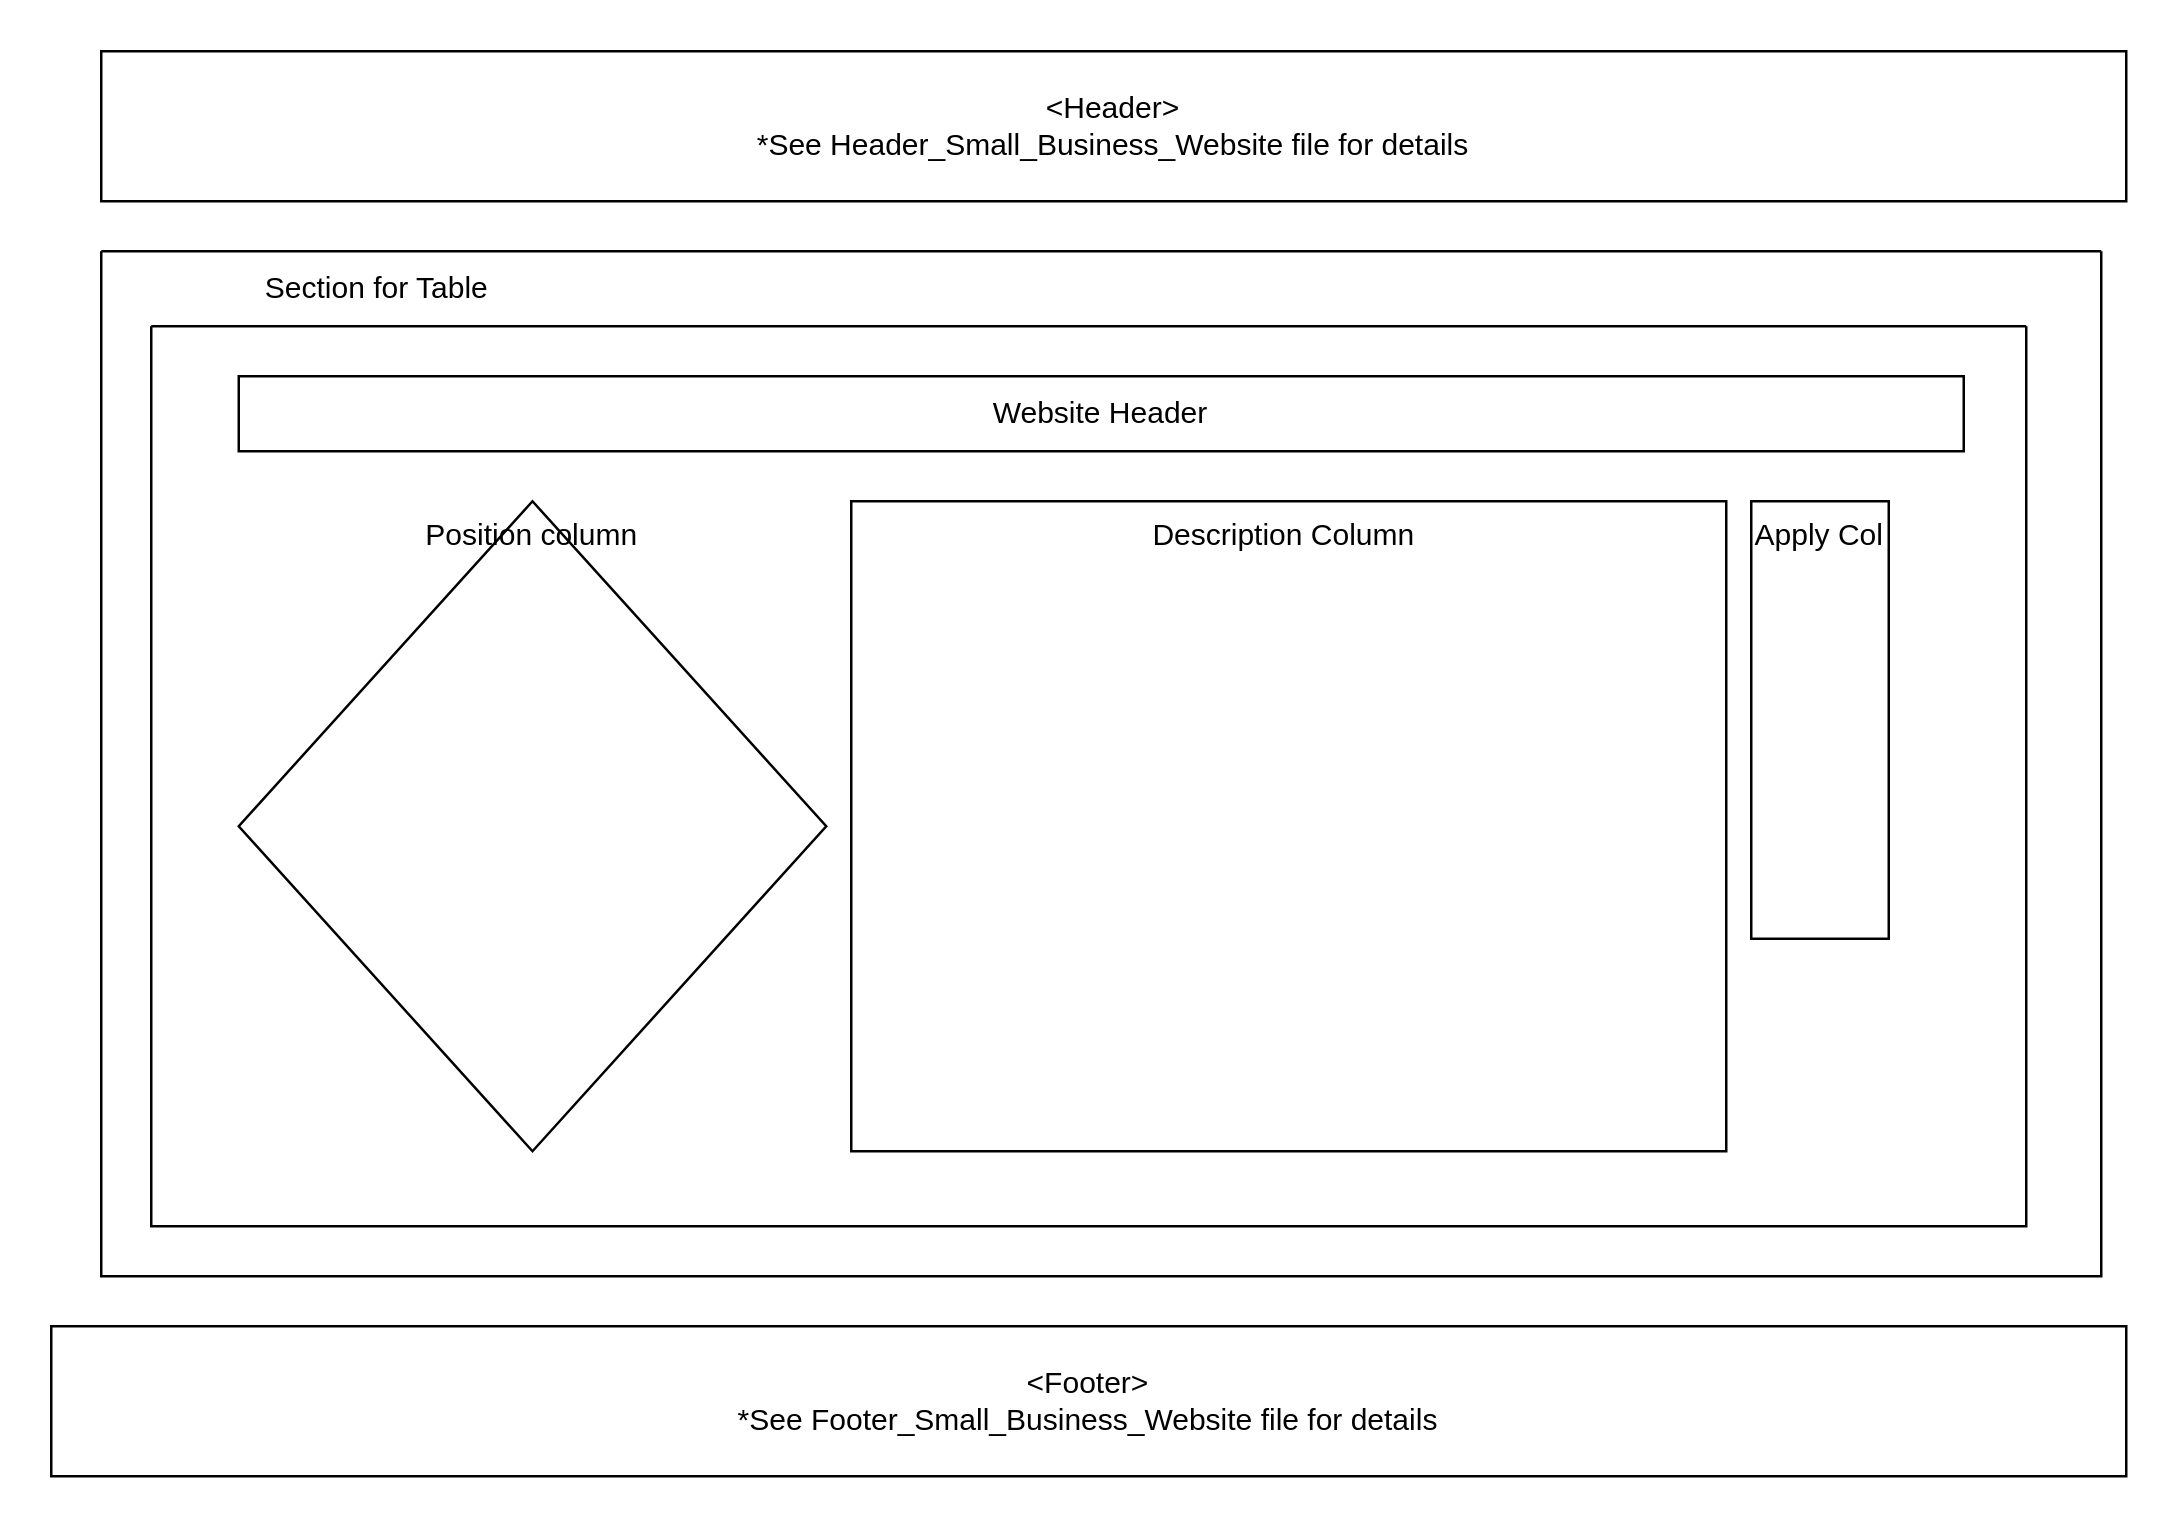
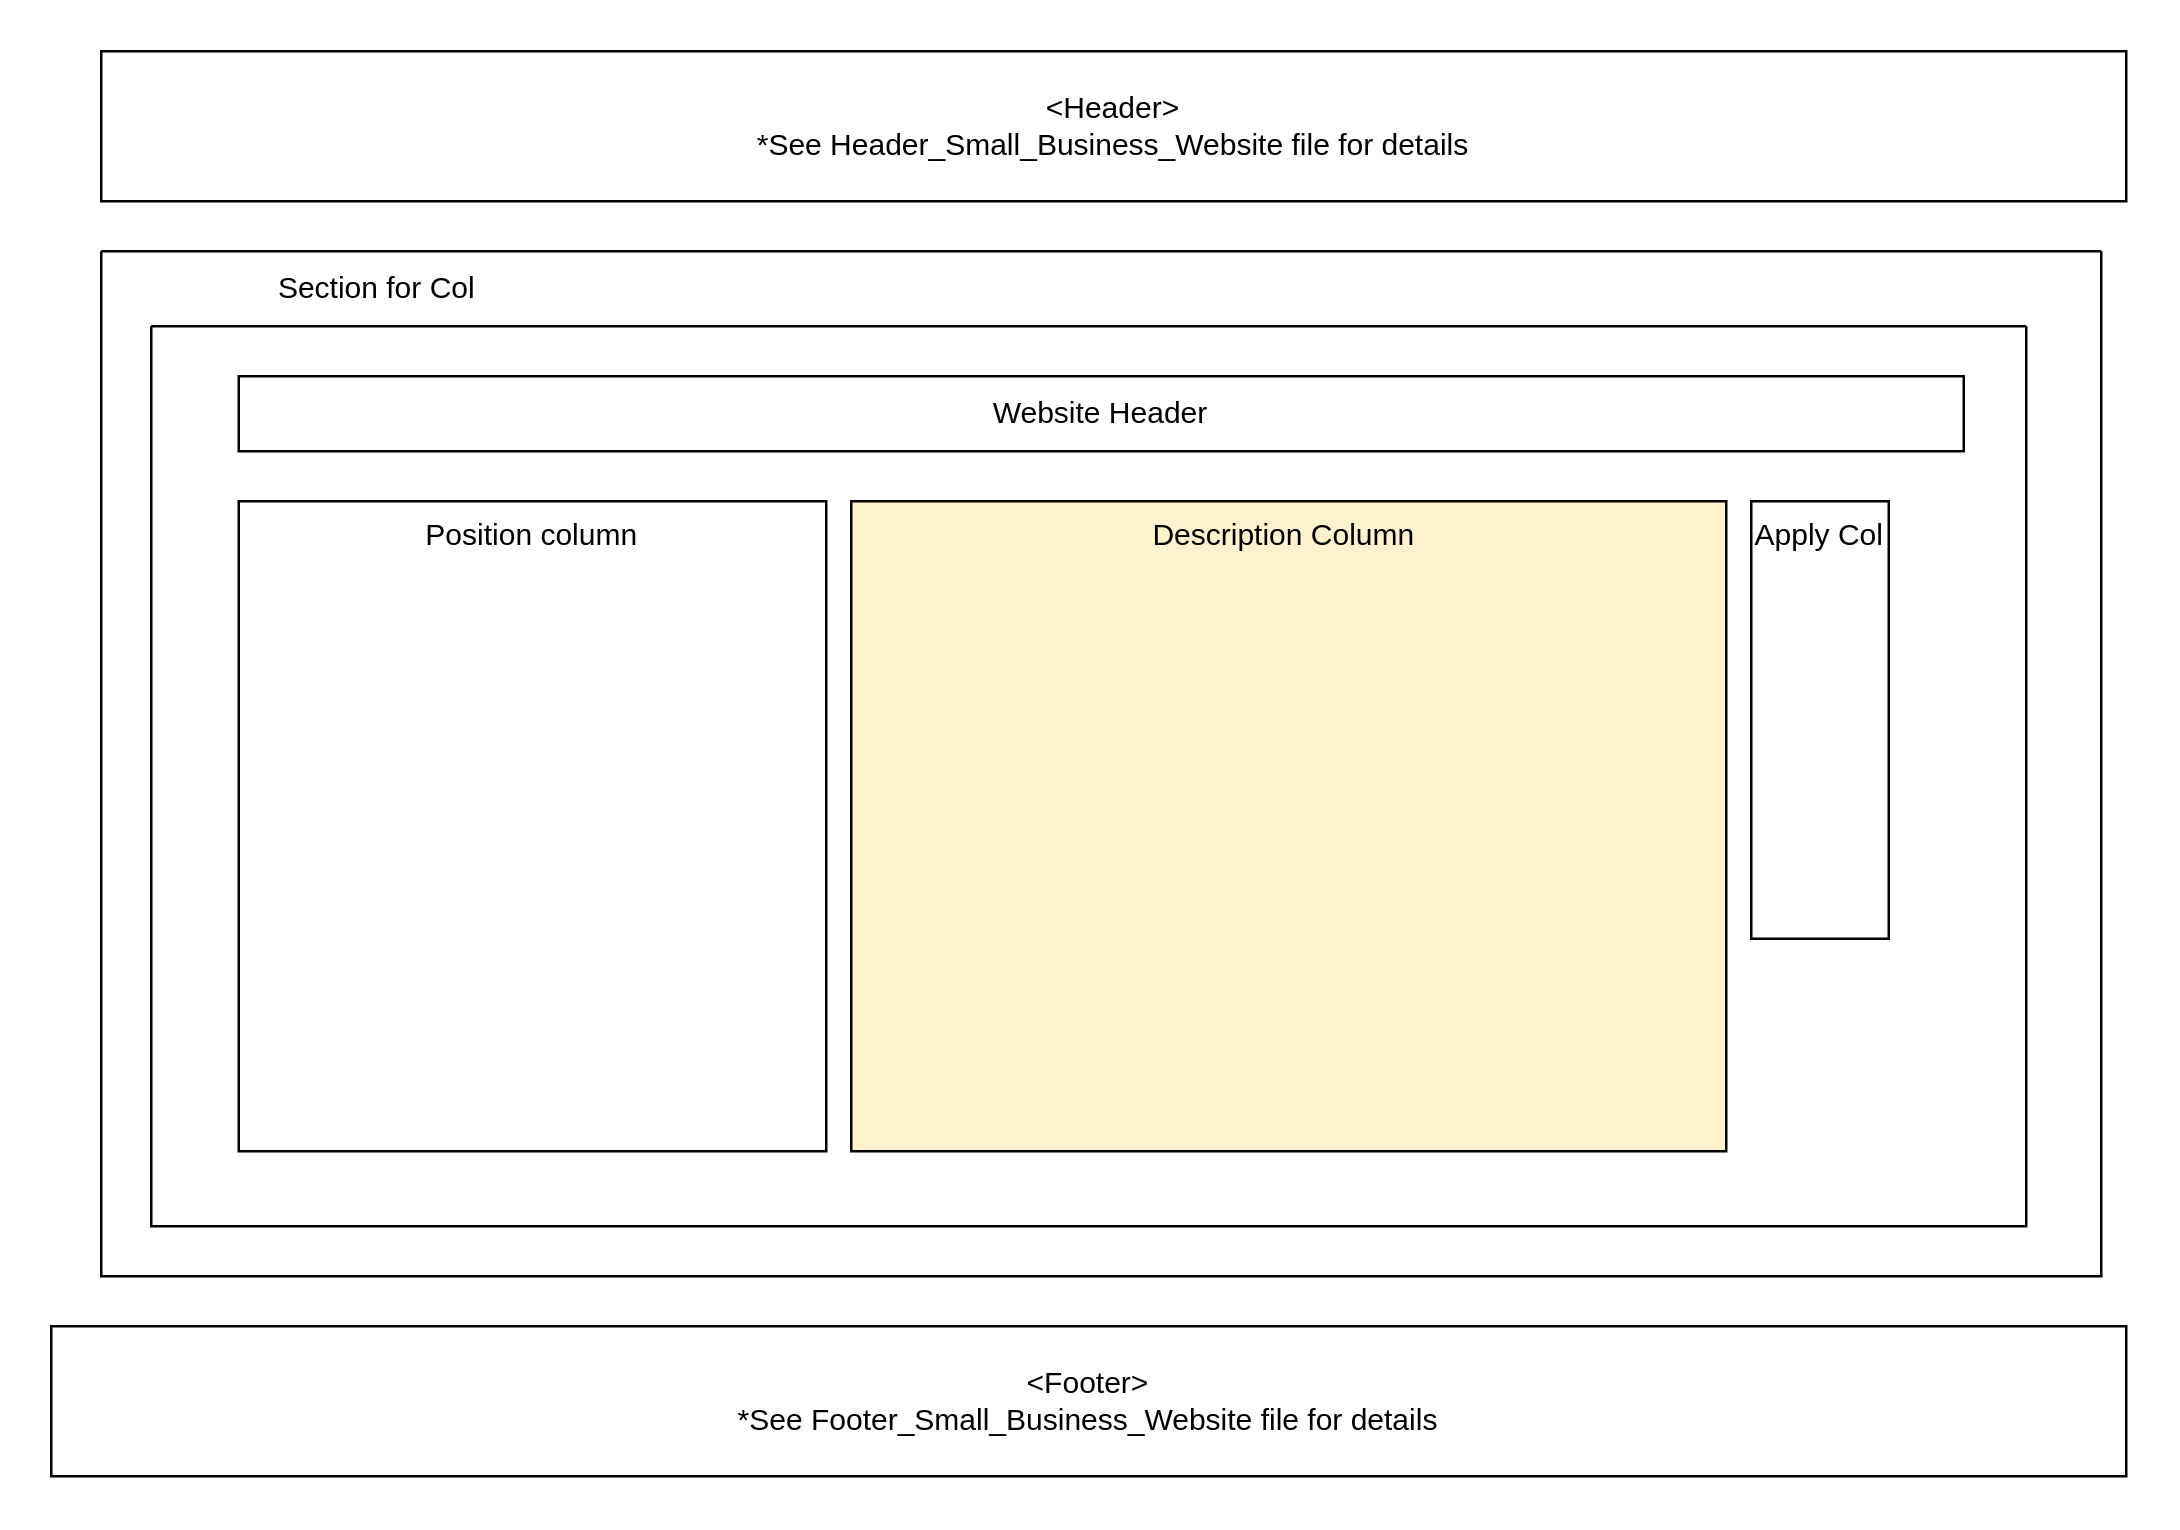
  <mxCell id="0" />
  <mxCell id="1" parent="0" />
  <mxCell id="2" value="&amp;lt;Header&amp;gt;&lt;br&gt;*See Header_Small_Business_Website file for details" style="rounded=0;whiteSpace=wrap;html=1;" vertex="1" parent="1"><mxGeometry x="40" y="20" width="810" height="60" as="geometry" /></mxCell>
  <mxCell id="3" value="&amp;lt;Footer&amp;gt;&lt;br&gt;*See Footer_Small_Business_Website file for details" style="rounded=0;whiteSpace=wrap;html=1;" vertex="1" parent="1"><mxGeometry x="20" y="530" width="830" height="60" as="geometry" /></mxCell>
  <mxCell id="4" value="" style="swimlane;startSize=0;" vertex="1" parent="1"><mxGeometry x="40" y="100" width="800" height="410" as="geometry" /></mxCell>
- <mxCell id="5" value="Section for Table" style="text;html=1;align=center;verticalAlign=middle;resizable=0;points=[];autosize=1;strokeColor=none;fillColor=none;" vertex="1" parent="4"><mxGeometry x="55" width="110" height="30" as="geometry" /></mxCell>
+ <mxCell id="5" value="Section for Col" style="text;html=1;align=center;verticalAlign=middle;resizable=0;points=[];autosize=1;strokeColor=none;fillColor=none;" vertex="1" parent="4"><mxGeometry x="55" width="110" height="30" as="geometry" /></mxCell>
  <mxCell id="6" value="" style="swimlane;startSize=0;" vertex="1" parent="4"><mxGeometry x="20" y="30" width="750" height="360" as="geometry" /></mxCell>
  <mxCell id="7" value="Website Header" style="rounded=0;whiteSpace=wrap;html=1;" vertex="1" parent="6"><mxGeometry x="35" y="20" width="690" height="30" as="geometry" /></mxCell>
- <mxCell id="8" value="Position column" style="rhombus;whiteSpace=wrap;html=1;verticalAlign=top;" vertex="1" parent="6"><mxGeometry x="35" y="70" width="235" height="260" as="geometry" /></mxCell>
+ <mxCell id="8" value="Position column" style="rounded=0;whiteSpace=wrap;html=1;verticalAlign=top;" vertex="1" parent="6"><mxGeometry x="35" y="70" width="235" height="260" as="geometry" /></mxCell>
  <mxCell id="9" value="Apply Col" style="rounded=0;whiteSpace=wrap;html=1;verticalAlign=top;" vertex="1" parent="6"><mxGeometry x="640" y="70" width="55" height="175" as="geometry" /></mxCell>
- <mxCell id="10" value="Description Column&amp;nbsp;" style="rounded=0;whiteSpace=wrap;html=1;verticalAlign=top;align=center;" vertex="1" parent="1"><mxGeometry x="340" y="200" width="350" height="260" as="geometry" /></mxCell>
+ <mxCell id="10" value="Description Column&amp;nbsp;" style="rounded=0;whiteSpace=wrap;html=1;verticalAlign=top;align=center;fillColor=#fff2cc;" vertex="1" parent="1"><mxGeometry x="340" y="200" width="350" height="260" as="geometry" /></mxCell>
